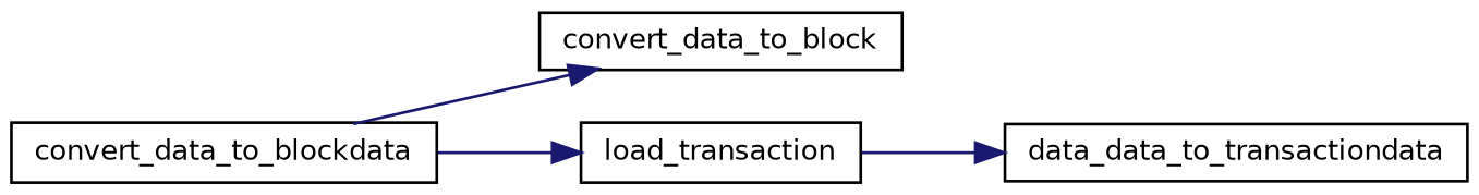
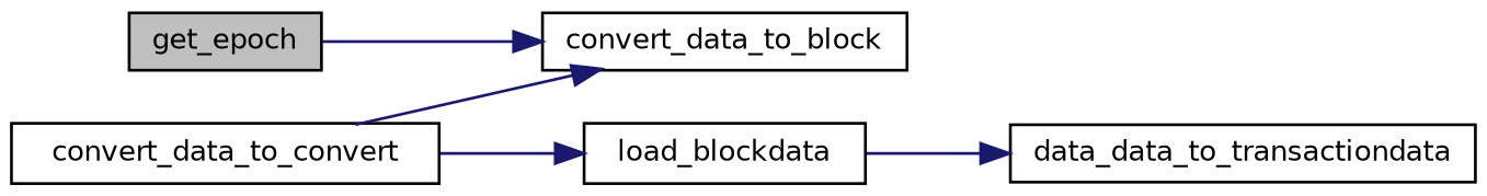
  digraph {
    rankdir=LR
    node [color=black fillcolor=white fontname=Helvetica fontsize=10 shape=record style=filled]
    edge [color=midnightblue fontname=Helvetica fontsize=10 labelfontname=Helvetica labelfontsize=10 style=solid]
+   n1 [fillcolor=grey75 fontcolor=black height=0.2 label=get_epoch width=0.4]
    n2 [height=0.2 label=convert_data_to_block width=0.4]
-   n3 [height=0.2 label=convert_data_to_blockdata width=0.4]
-   n4 [height=0.2 label=load_transaction width=0.4]
+   n3 [height=0.2 label=convert_data_to_convert width=0.4]
+   n4 [height=0.2 label=load_blockdata width=0.4]
    n5 [height=0.2 label=data_data_to_transactiondata width=0.4]
+   n1 -> n2
    n3 -> n2
    n3 -> n4
    n4 -> n5
  }
